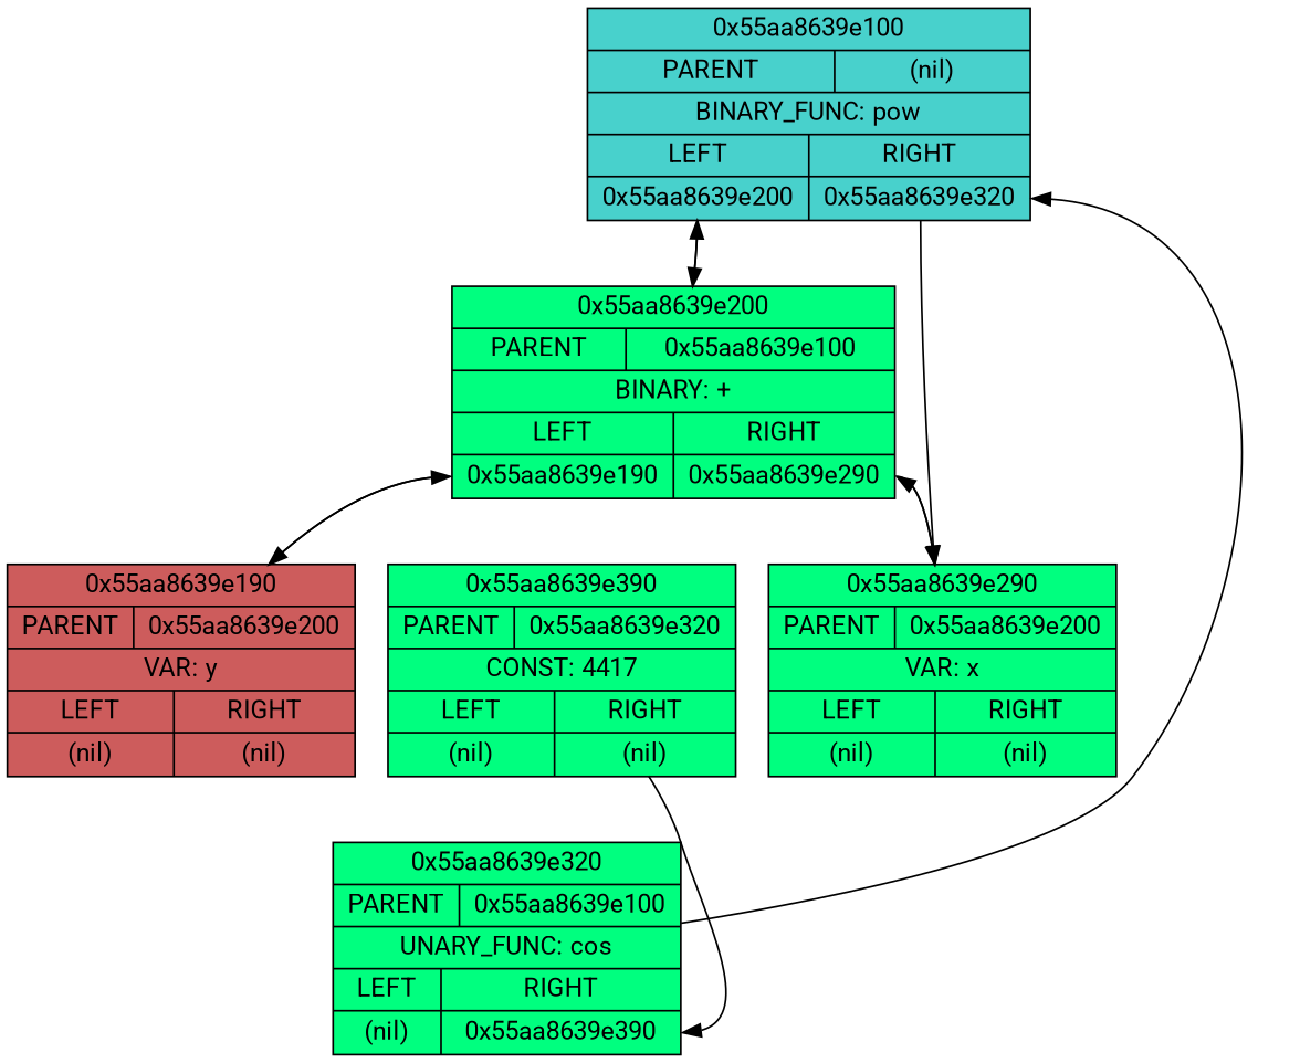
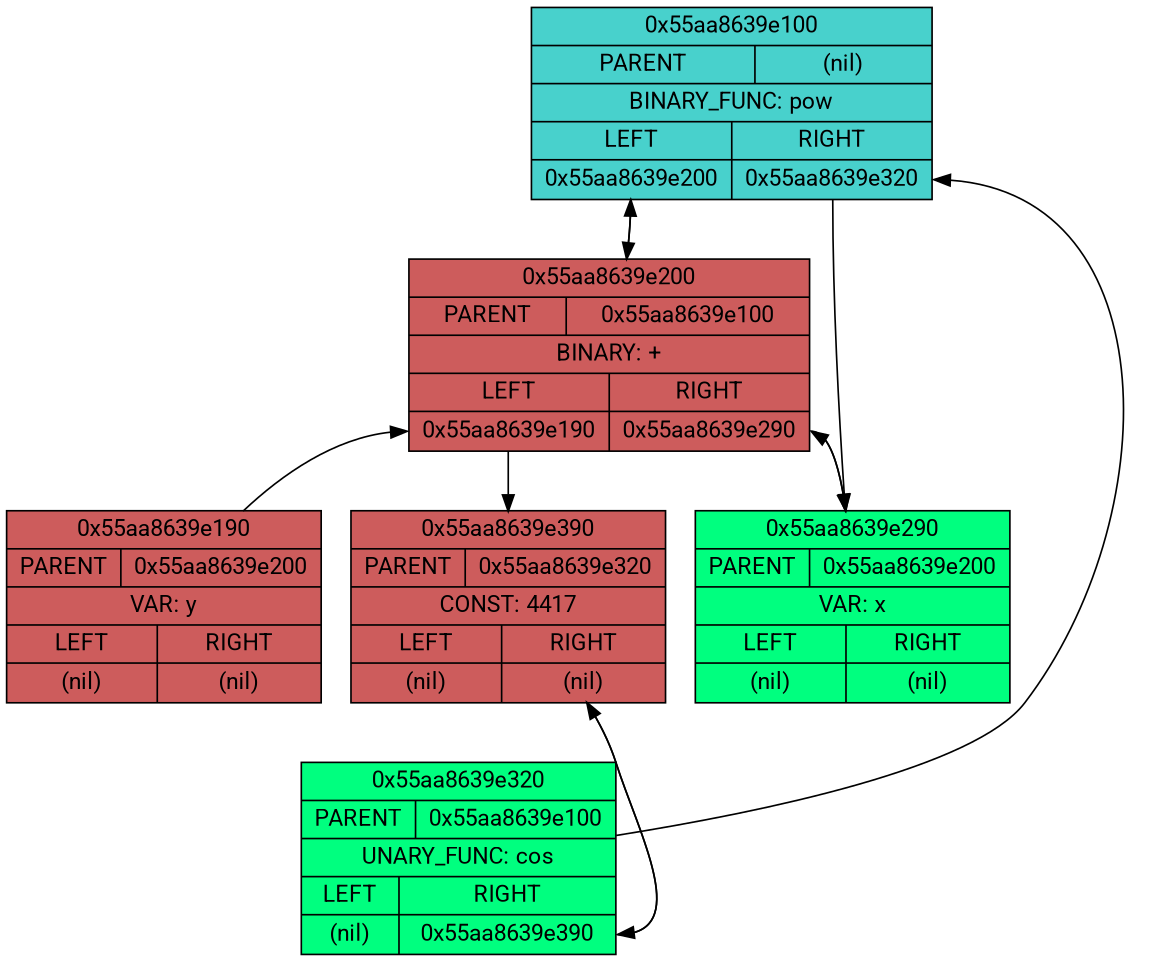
  digraph {
    concentrate=true
    fontname=Roboto
    node [fillcolor=springgreen fontname=Roboto shape=record style=filled]
    edge [fontname=Roboto]
    n1 [fillcolor=mediumturquoise label="{0x55aa8639e100 | {PARENT|(nil)}| BINARY_FUNC: pow | {{LEFT |<left> 0x55aa8639e200} | {RIGHT |<right> 0x55aa8639e320}}}"]
-   n2 [label="{0x55aa8639e200 | {PARENT|0x55aa8639e100}| BINARY: + | {{LEFT |<left> 0x55aa8639e190} | {RIGHT |<right> 0x55aa8639e290}}}"]
+   n2 [fillcolor=indianred label="{0x55aa8639e200 | {PARENT|0x55aa8639e100}| BINARY: + | {{LEFT |<left> 0x55aa8639e190} | {RIGHT |<right> 0x55aa8639e290}}}"]
    n3 [label="{0x55aa8639e290 | {PARENT|0x55aa8639e200}| VAR: x | {{LEFT |<left> (nil)} | {RIGHT |<right> (nil)}}}"]
    n4 [fillcolor=indianred label="{0x55aa8639e190 | {PARENT|0x55aa8639e200}| VAR: y | {{LEFT |<left> (nil)} | {RIGHT |<right> (nil)}}}"]
    n5 [label="{0x55aa8639e320 | {PARENT|0x55aa8639e100}| UNARY_FUNC: cos | {{LEFT |<left> (nil)} | {RIGHT |<right> 0x55aa8639e390}}}"]
-   n6 [label="{0x55aa8639e390 | {PARENT|0x55aa8639e320}| CONST: 4417 | {{LEFT |<left> (nil)} | {RIGHT |<right> (nil)}}}"]
+   n6 [fillcolor=indianred label="{0x55aa8639e390 | {PARENT|0x55aa8639e320}| CONST: 4417 | {{LEFT |<left> (nil)} | {RIGHT |<right> (nil)}}}"]
    n1 -> n2 [tailport=left]
    n1 -> n3 [tailport=right]
    n2 -> n1 [headport=left]
    n2 -> n3 [tailport=right]
-   n2 -> n4 [tailport=left]
+   n2 -> n6 [tailport=left]
    n3 -> n2 [headport=right]
    n4 -> n2 [headport=left]
    n5 -> n1 [headport=right]
+   n5 -> n6 [tailport=right]
    n6 -> n5 [headport=right]
  }
